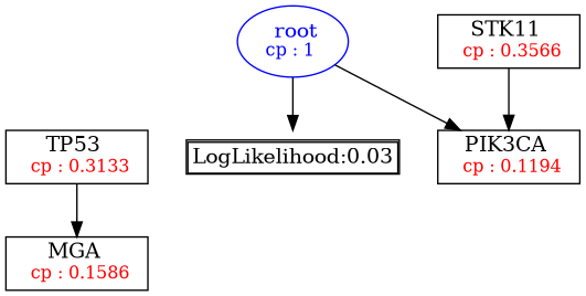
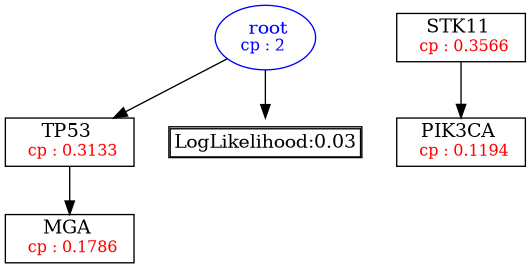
  digraph {
    fontsize=10
    node [shape=box]
-   n1 [color=Blue label=<<font color='Blue'> root</font><br/><font color='Blue' POINT-SIZE='12'>cp : 1 </font>> shape=oval]
+   n1 [color=Blue label=<<font color='Blue'> root</font><br/><font color='Blue' POINT-SIZE='12'>cp : 2 </font>> shape=oval]
    n2 [label=<TP53 <br/> <font color='Red' POINT-SIZE='12'> cp : 0.3133 </font>>]
    n3 [label=<<TABLE BORDER="1" CELLBORDER="1" CELLSPACING="0" >     <TR><TD ALIGN="LEFT">LogLikelihood:0.03</TD></TR>     </TABLE>> shape=plaintext]
-   n4 [label=<MGA <br/> <font color='Red' POINT-SIZE='12'> cp : 0.1586 </font>>]
+   n4 [label=<MGA <br/> <font color='Red' POINT-SIZE='12'> cp : 0.1786 </font>>]
    n5 [label=<STK11 <br/> <font color='Red' POINT-SIZE='12'> cp : 0.3566 </font>>]
    n6 [label=<PIK3CA <br/> <font color='Red' POINT-SIZE='12'> cp : 0.1194 </font>>]
-   n1 -> n6
+   n1 -> n2
    n1 -> n3
    n2 -> n4
    n5 -> n6
  }
